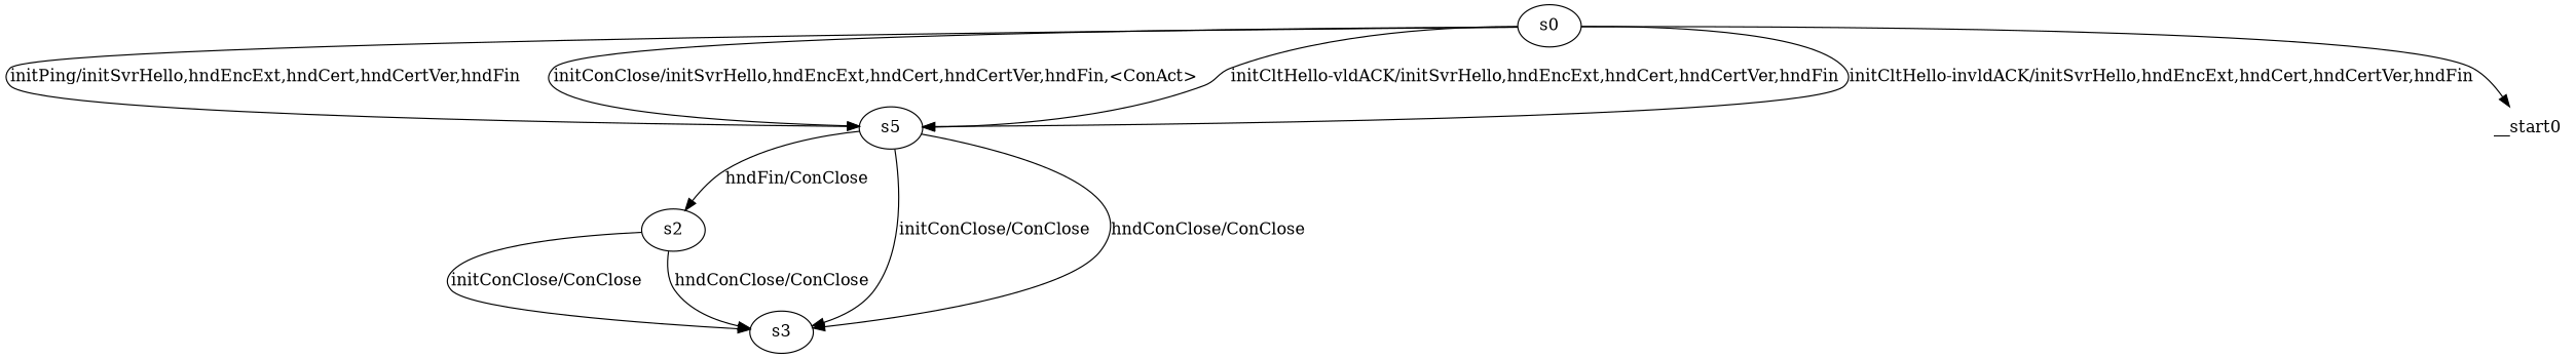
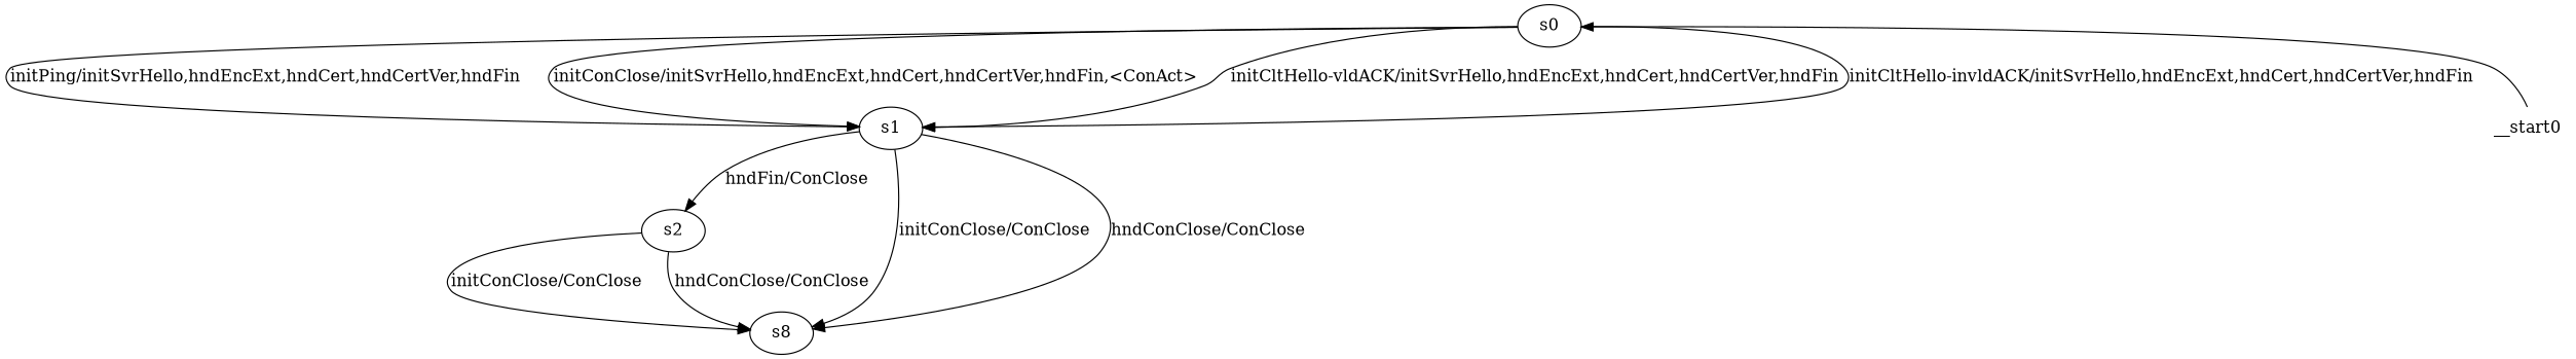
  digraph {
    n1 [label=s0]
-   n2 [label=s5]
+   n2 [label=s1]
    n3 [label=s2]
-   n4 [label=s3]
+   n4 [label=s8]
    __start0 [shape=none]
    n1 -> n2 [label="initPing/initSvrHello,hndEncExt,hndCert,hndCertVer,hndFin "]
    n1 -> n2 [label="initConClose/initSvrHello,hndEncExt,hndCert,hndCertVer,hndFin,<ConAct> "]
    n1 -> n2 [label="initCltHello-vldACK/initSvrHello,hndEncExt,hndCert,hndCertVer,hndFin "]
    n1 -> n2 [label="initCltHello-invldACK/initSvrHello,hndEncExt,hndCert,hndCertVer,hndFin "]
    n2 -> n3 [label="hndFin/ConClose "]
    n2 -> n4 [label="initConClose/ConClose "]
    n2 -> n4 [label="hndConClose/ConClose "]
    n3 -> n4 [label="initConClose/ConClose "]
    n3 -> n4 [label="hndConClose/ConClose "]
-   n1 -> __start0
+   __start0 -> n1
  }
